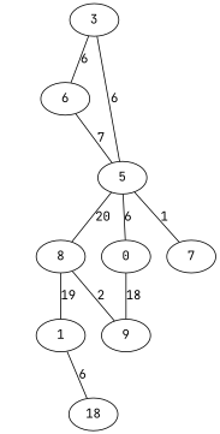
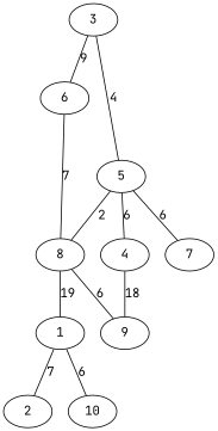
  graph {
    fontname="JetBrains Mono"
    node [fontname="JetBrains Mono"]
    edge [fontname="JetBrains Mono"]
    1
-   10 [label=18]
+   2
+   10
    3
    5
    6
    7
    8
-   4 [label=0]
+   4
    9
+   1 -- 2 [label=7]
    1 -- 10 [label=6]
-   3 -- 5 [label=6]
-   3 -- 6 [label=6]
-   5 -- 7 [label=1]
-   5 -- 8 [label=20]
+   3 -- 5 [label=4]
+   3 -- 6 [label=9]
+   5 -- 7 [label=6]
+   5 -- 8 [label=2]
    5 -- 4 [label=6]
-   6 -- 5 [label=7]
+   6 -- 8 [label=7]
    8 -- 1 [label=19]
-   8 -- 9 [label=2]
+   8 -- 9 [label=6]
    4 -- 9 [label=18]
  }
